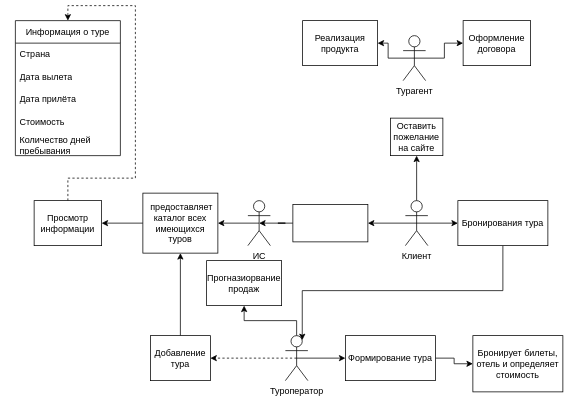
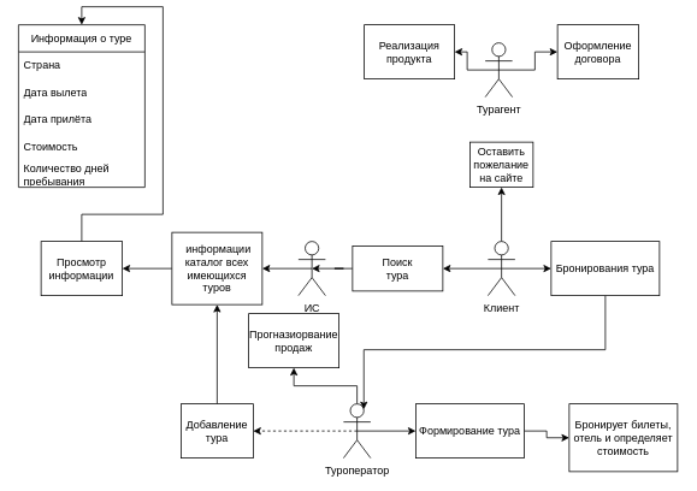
  <mxCell id="0" />
  <mxCell id="1" parent="0" />
  <mxCell id="2" style="edgeStyle=orthogonalEdgeStyle;rounded=0;orthogonalLoop=1;jettySize=auto;html=1;exitX=0.5;exitY=0.5;exitDx=0;exitDy=0;exitPerimeter=0;entryX=1;entryY=0.5;entryDx=0;entryDy=0;" parent="1" source="5" target="14" edge="1"><mxGeometry relative="1" as="geometry"><mxPoint x="480" y="290.241" as="targetPoint" /></mxGeometry></mxCell>
  <mxCell id="3" style="edgeStyle=orthogonalEdgeStyle;rounded=0;orthogonalLoop=1;jettySize=auto;html=1;exitX=0.5;exitY=0.5;exitDx=0;exitDy=0;exitPerimeter=0;entryX=0;entryY=0.5;entryDx=0;entryDy=0;" parent="1" source="5" target="28" edge="1"><mxGeometry relative="1" as="geometry" /></mxCell>
  <mxCell id="4" style="edgeStyle=orthogonalEdgeStyle;rounded=0;orthogonalLoop=1;jettySize=auto;html=1;exitX=0.5;exitY=0;exitDx=0;exitDy=0;exitPerimeter=0;entryX=0.5;entryY=1;entryDx=0;entryDy=0;" parent="1" source="5" target="26" edge="1"><mxGeometry relative="1" as="geometry" /></mxCell>
  <mxCell id="5" value="Клиент" style="shape=umlActor;verticalLabelPosition=bottom;verticalAlign=top;html=1;outlineConnect=0;labelPosition=center;align=center;" parent="1" vertex="1"><mxGeometry x="540" y="260" width="30" height="60" as="geometry" /></mxCell>
  <mxCell id="6" style="edgeStyle=orthogonalEdgeStyle;rounded=0;orthogonalLoop=1;jettySize=auto;html=1;exitX=0.5;exitY=0.5;exitDx=0;exitDy=0;exitPerimeter=0;entryX=0;entryY=0.5;entryDx=0;entryDy=0;" parent="1" source="9" target="33" edge="1"><mxGeometry relative="1" as="geometry" /></mxCell>
  <mxCell id="7" style="edgeStyle=orthogonalEdgeStyle;rounded=0;orthogonalLoop=1;jettySize=auto;html=1;exitX=0.5;exitY=0.5;exitDx=0;exitDy=0;exitPerimeter=0;entryX=1;entryY=0.5;entryDx=0;entryDy=0;dashed=1;" parent="1" source="9" target="35" edge="1"><mxGeometry relative="1" as="geometry" /></mxCell>
  <mxCell id="8" style="edgeStyle=orthogonalEdgeStyle;rounded=0;orthogonalLoop=1;jettySize=auto;html=1;exitX=0.5;exitY=0;exitDx=0;exitDy=0;exitPerimeter=0;entryX=0.5;entryY=1;entryDx=0;entryDy=0;" parent="1" source="9" target="36" edge="1"><mxGeometry relative="1" as="geometry" /></mxCell>
  <mxCell id="9" value="Туроператор" style="shape=umlActor;verticalLabelPosition=bottom;verticalAlign=top;html=1;outlineConnect=0;" parent="1" vertex="1"><mxGeometry x="380" y="440" width="30" height="60" as="geometry" /></mxCell>
  <mxCell id="10" style="edgeStyle=orthogonalEdgeStyle;rounded=0;orthogonalLoop=1;jettySize=auto;html=1;exitX=0.5;exitY=0.5;exitDx=0;exitDy=0;exitPerimeter=0;entryX=0;entryY=0.5;entryDx=0;entryDy=0;" parent="1" source="12" target="37" edge="1"><mxGeometry relative="1" as="geometry" /></mxCell>
  <mxCell id="11" style="edgeStyle=orthogonalEdgeStyle;rounded=0;orthogonalLoop=1;jettySize=auto;html=1;exitX=0.5;exitY=0.5;exitDx=0;exitDy=0;exitPerimeter=0;entryX=1;entryY=0.5;entryDx=0;entryDy=0;" parent="1" source="12" target="38" edge="1"><mxGeometry relative="1" as="geometry" /></mxCell>
  <mxCell id="12" value="Турагент" style="shape=umlActor;verticalLabelPosition=bottom;verticalAlign=top;html=1;outlineConnect=0;" parent="1" vertex="1"><mxGeometry x="537" y="40" width="30" height="60" as="geometry" /></mxCell>
  <mxCell id="13" style="edgeStyle=orthogonalEdgeStyle;rounded=0;orthogonalLoop=1;jettySize=auto;html=1;entryX=0.5;entryY=0.5;entryDx=0;entryDy=0;entryPerimeter=0;" parent="1" source="14" target="31" edge="1"><mxGeometry relative="1" as="geometry"><mxPoint x="340" y="290" as="targetPoint" /></mxGeometry></mxCell>
  <mxCell id="14" value="" style="rounded=0;whiteSpace=wrap;html=1;" parent="1" vertex="1"><mxGeometry x="390" y="265" width="100" height="50" as="geometry" /></mxCell>
+ <mxCell id="15" value="Поиск тура" style="text;html=1;strokeColor=none;fillColor=none;align=center;verticalAlign=middle;whiteSpace=wrap;rounded=0;" parent="1" vertex="1"><mxGeometry x="410" y="275" width="60" height="30" as="geometry" /></mxCell>
  <mxCell id="16" style="edgeStyle=orthogonalEdgeStyle;rounded=0;orthogonalLoop=1;jettySize=auto;html=1;exitX=0;exitY=0.5;exitDx=0;exitDy=0;entryX=1;entryY=0.5;entryDx=0;entryDy=0;" parent="1" source="17" target="19" edge="1"><mxGeometry relative="1" as="geometry" /></mxCell>
- <mxCell id="17" value="&amp;nbsp;предоставляет каталог всех имеющихся туров" style="rounded=0;whiteSpace=wrap;html=1;" parent="1" vertex="1"><mxGeometry x="190" y="250" width="100" height="80" as="geometry" /></mxCell>
- <mxCell id="18" style="edgeStyle=orthogonalEdgeStyle;rounded=0;orthogonalLoop=1;jettySize=auto;html=1;exitX=0.5;exitY=0;exitDx=0;exitDy=0;entryX=0.5;entryY=0;entryDx=0;entryDy=0;dashed=1;" parent="1" source="19" target="20" edge="1"><mxGeometry relative="1" as="geometry" /></mxCell>
+ <mxCell id="17" value="&amp;nbsp;информации каталог всех имеющихся туров" style="rounded=0;whiteSpace=wrap;html=1;" parent="1" vertex="1"><mxGeometry x="190" y="250" width="100" height="80" as="geometry" /></mxCell>
+ <mxCell id="18" style="edgeStyle=orthogonalEdgeStyle;rounded=0;orthogonalLoop=1;jettySize=auto;html=1;exitX=0.5;exitY=0;exitDx=0;exitDy=0;entryX=0.5;entryY=0;entryDx=0;entryDy=0;" parent="1" source="19" target="20" edge="1"><mxGeometry relative="1" as="geometry" /></mxCell>
  <mxCell id="19" value="Просмотр информации" style="rounded=0;whiteSpace=wrap;html=1;" parent="1" vertex="1"><mxGeometry x="45" y="260" width="90" height="60" as="geometry" /></mxCell>
  <mxCell id="20" value="Информация о туре" style="swimlane;fontStyle=0;childLayout=stackLayout;horizontal=1;startSize=30;horizontalStack=0;resizeParent=1;resizeParentMax=0;resizeLast=0;collapsible=1;marginBottom=0;whiteSpace=wrap;html=1;" parent="1" vertex="1"><mxGeometry x="20" y="20" width="140" height="180" as="geometry"><mxRectangle x="300" y="640" width="150" height="30" as="alternateBounds" /></mxGeometry></mxCell>
  <mxCell id="21" value="Страна" style="text;strokeColor=none;fillColor=none;align=left;verticalAlign=middle;spacingLeft=4;spacingRight=4;overflow=hidden;points=[[0,0.5],[1,0.5]];portConstraint=eastwest;rotatable=0;whiteSpace=wrap;html=1;" parent="20" vertex="1"><mxGeometry y="30" width="140" height="30" as="geometry" /></mxCell>
  <mxCell id="22" value="Дата вылета" style="text;strokeColor=none;fillColor=none;align=left;verticalAlign=middle;spacingLeft=4;spacingRight=4;overflow=hidden;points=[[0,0.5],[1,0.5]];portConstraint=eastwest;rotatable=0;whiteSpace=wrap;html=1;" parent="20" vertex="1"><mxGeometry y="60" width="140" height="30" as="geometry" /></mxCell>
  <mxCell id="23" value="Дата прилёта" style="text;strokeColor=none;fillColor=none;align=left;verticalAlign=middle;spacingLeft=4;spacingRight=4;overflow=hidden;points=[[0,0.5],[1,0.5]];portConstraint=eastwest;rotatable=0;whiteSpace=wrap;html=1;" parent="20" vertex="1"><mxGeometry y="90" width="140" height="30" as="geometry" /></mxCell>
  <mxCell id="24" value="Стоимость" style="text;strokeColor=none;fillColor=none;align=left;verticalAlign=middle;spacingLeft=4;spacingRight=4;overflow=hidden;points=[[0,0.5],[1,0.5]];portConstraint=eastwest;rotatable=0;whiteSpace=wrap;html=1;" parent="20" vertex="1"><mxGeometry y="120" width="140" height="30" as="geometry" /></mxCell>
  <mxCell id="25" value="Количество дней пребывания" style="text;strokeColor=none;fillColor=none;align=left;verticalAlign=middle;spacingLeft=4;spacingRight=4;overflow=hidden;points=[[0,0.5],[1,0.5]];portConstraint=eastwest;rotatable=0;whiteSpace=wrap;html=1;" parent="20" vertex="1"><mxGeometry y="150" width="140" height="30" as="geometry" /></mxCell>
  <mxCell id="26" value="Оставить пожелание на сайте" style="rounded=0;whiteSpace=wrap;html=1;" parent="1" vertex="1"><mxGeometry x="520" y="150" width="70" height="50" as="geometry" /></mxCell>
  <mxCell id="27" style="edgeStyle=orthogonalEdgeStyle;rounded=0;orthogonalLoop=1;jettySize=auto;html=1;exitX=0.5;exitY=1;exitDx=0;exitDy=0;entryX=0.75;entryY=0.1;entryDx=0;entryDy=0;entryPerimeter=0;" parent="1" source="28" target="9" edge="1"><mxGeometry relative="1" as="geometry" /></mxCell>
  <mxCell id="28" value="Бронирования тура" style="rounded=0;whiteSpace=wrap;html=1;" parent="1" vertex="1"><mxGeometry x="610" y="260" width="120" height="60" as="geometry" /></mxCell>
  <mxCell id="29" value="Бронирует билеты, отель и определяет стоимость" style="rounded=0;whiteSpace=wrap;html=1;" parent="1" vertex="1"><mxGeometry x="630" y="440" width="120" height="75" as="geometry" /></mxCell>
  <mxCell id="30" style="edgeStyle=orthogonalEdgeStyle;rounded=0;orthogonalLoop=1;jettySize=auto;html=1;exitX=0.5;exitY=0.5;exitDx=0;exitDy=0;exitPerimeter=0;entryX=1;entryY=0.5;entryDx=0;entryDy=0;" parent="1" source="31" target="17" edge="1"><mxGeometry relative="1" as="geometry" /></mxCell>
  <mxCell id="31" value="ИС" style="shape=umlActor;verticalLabelPosition=bottom;verticalAlign=top;html=1;outlineConnect=0;" parent="1" vertex="1"><mxGeometry x="330" y="260" width="30" height="60" as="geometry" /></mxCell>
  <mxCell id="32" style="edgeStyle=orthogonalEdgeStyle;rounded=0;orthogonalLoop=1;jettySize=auto;html=1;exitX=1;exitY=0.5;exitDx=0;exitDy=0;" parent="1" source="33" target="29" edge="1"><mxGeometry relative="1" as="geometry" /></mxCell>
  <mxCell id="33" value="Формирование тура" style="rounded=0;whiteSpace=wrap;html=1;" parent="1" vertex="1"><mxGeometry x="460" y="440" width="120" height="60" as="geometry" /></mxCell>
  <mxCell id="34" style="edgeStyle=orthogonalEdgeStyle;rounded=0;orthogonalLoop=1;jettySize=auto;html=1;exitX=0.5;exitY=0;exitDx=0;exitDy=0;entryX=0.5;entryY=1;entryDx=0;entryDy=0;" parent="1" source="35" target="17" edge="1"><mxGeometry relative="1" as="geometry" /></mxCell>
  <mxCell id="35" value="Добавление тура" style="rounded=0;whiteSpace=wrap;html=1;" parent="1" vertex="1"><mxGeometry x="200" y="440" width="80" height="60" as="geometry" /></mxCell>
  <mxCell id="36" value="Прогназиорвание продаж" style="rounded=0;whiteSpace=wrap;html=1;" parent="1" vertex="1"><mxGeometry x="275" y="340" width="100" height="60" as="geometry" /></mxCell>
  <mxCell id="37" value="Оформление договора" style="rounded=0;whiteSpace=wrap;html=1;" parent="1" vertex="1"><mxGeometry x="617" y="20" width="90" height="60" as="geometry" /></mxCell>
  <mxCell id="38" value="Реализация продукта" style="rounded=0;whiteSpace=wrap;html=1;" parent="1" vertex="1"><mxGeometry x="403" y="20" width="100" height="60" as="geometry" /></mxCell>
